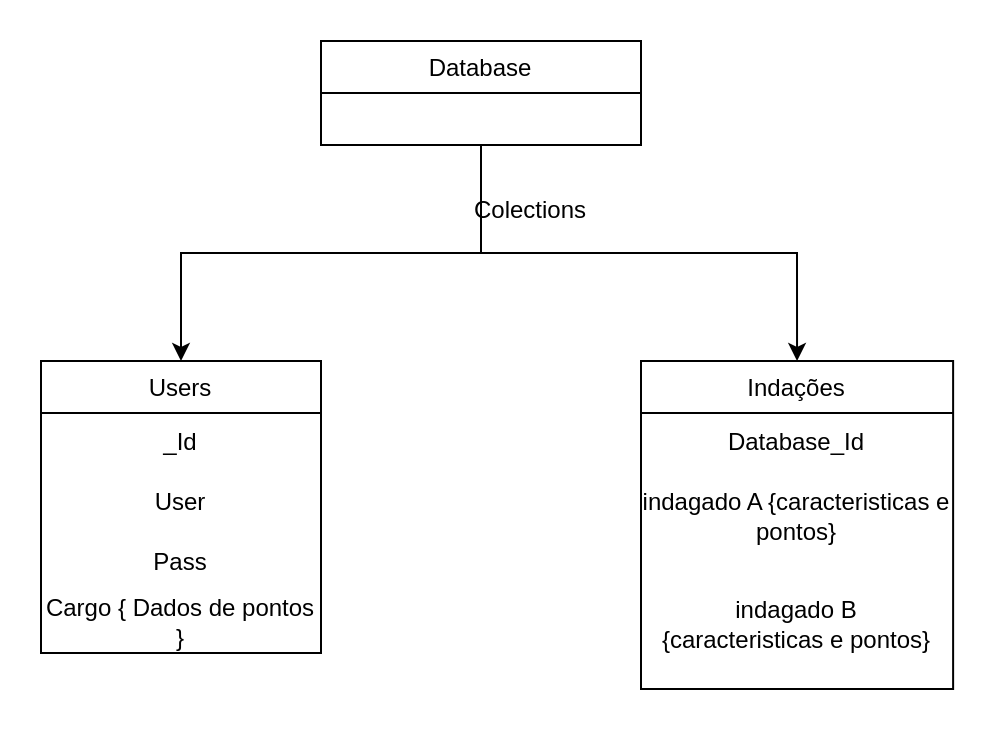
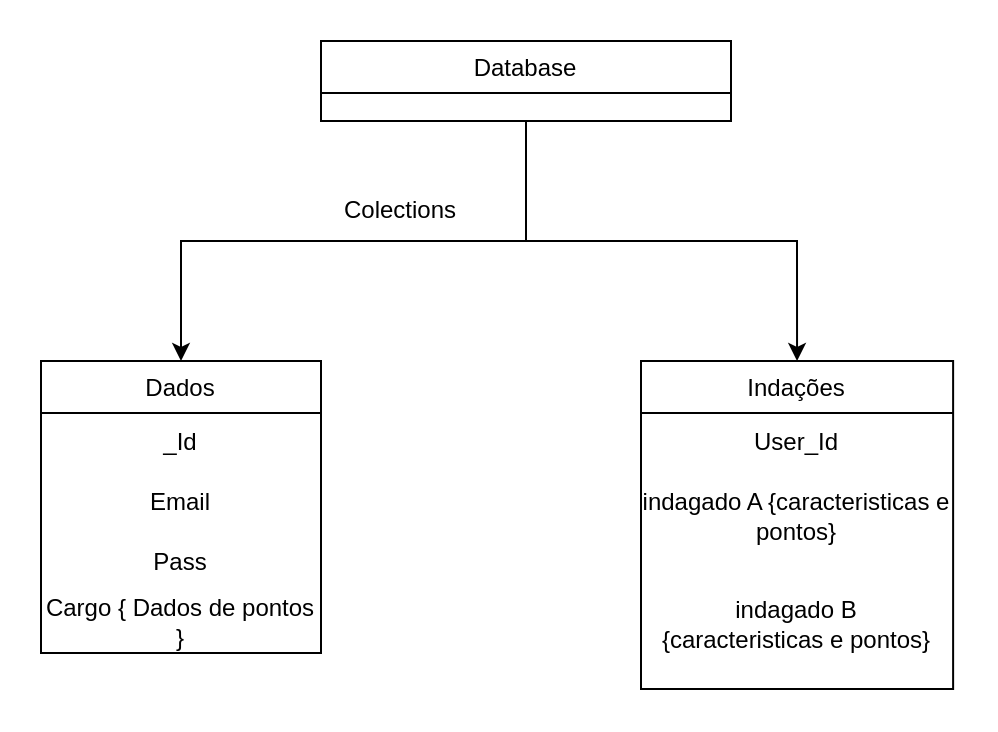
  <mxCell id="0" />
  <mxCell id="1" parent="0" />
  <mxCell id="2" style="edgeStyle=orthogonalEdgeStyle;rounded=0;orthogonalLoop=1;jettySize=auto;html=1;exitX=0.5;exitY=1;exitDx=0;exitDy=0;entryX=0.5;entryY=0;entryDx=0;entryDy=0;" edge="1" parent="1" source="4" target="9"><mxGeometry relative="1" as="geometry" /></mxCell>
  <mxCell id="3" style="edgeStyle=orthogonalEdgeStyle;rounded=0;orthogonalLoop=1;jettySize=auto;html=1;exitX=0.5;exitY=1;exitDx=0;exitDy=0;entryX=0.5;entryY=0;entryDx=0;entryDy=0;" edge="1" parent="1" source="4" target="5"><mxGeometry relative="1" as="geometry" /></mxCell>
- <mxCell id="4" value="Database" style="swimlane;fontStyle=0;childLayout=stackLayout;horizontal=1;startSize=26;fillColor=none;horizontalStack=0;resizeParent=1;resizeParentMax=0;resizeLast=0;collapsible=1;marginBottom=0;" vertex="1" parent="1"><mxGeometry x="160" y="20" width="160" height="52" as="geometry" /></mxCell>
+ <mxCell id="4" value="Database" style="swimlane;fontStyle=0;childLayout=stackLayout;horizontal=1;startSize=26;fillColor=none;horizontalStack=0;resizeParent=1;resizeParentMax=0;resizeLast=0;collapsible=1;marginBottom=0;" vertex="1" parent="1"><mxGeometry x="160" y="20" width="205" height="40" as="geometry" /></mxCell>
  <mxCell id="5" value="Indações" style="swimlane;fontStyle=0;childLayout=stackLayout;horizontal=1;startSize=26;fillColor=none;horizontalStack=0;resizeParent=1;resizeParentMax=0;resizeLast=0;collapsible=1;marginBottom=0;swimlaneLine=1;glass=0;sketch=0;shadow=0;rounded=0;aspect=fixed;" vertex="1" parent="1"><mxGeometry x="320" y="180" width="156.06" height="164" as="geometry" /></mxCell>
- <mxCell id="6" value="Database_Id" style="text;html=1;strokeColor=none;fillColor=none;align=center;verticalAlign=middle;whiteSpace=wrap;rounded=0;" vertex="1" parent="5"><mxGeometry y="26" width="156.06" height="30" as="geometry" /></mxCell>
+ <mxCell id="6" value="User_Id" style="text;html=1;strokeColor=none;fillColor=none;align=center;verticalAlign=middle;whiteSpace=wrap;rounded=0;" vertex="1" parent="5"><mxGeometry y="26" width="156.06" height="30" as="geometry" /></mxCell>
  <mxCell id="7" value="indagado A {caracteristicas e pontos}" style="text;html=1;strokeColor=none;fillColor=none;align=center;verticalAlign=middle;whiteSpace=wrap;rounded=0;" vertex="1" parent="5"><mxGeometry y="56" width="156.06" height="44" as="geometry" /></mxCell>
  <mxCell id="8" value="indagado B&lt;br&gt;{caracteristicas e pontos}" style="text;html=1;strokeColor=none;fillColor=none;align=center;verticalAlign=middle;whiteSpace=wrap;rounded=0;" vertex="1" parent="5"><mxGeometry y="100" width="156.06" height="64" as="geometry" /></mxCell>
- <mxCell id="9" value="Users" style="swimlane;fontStyle=0;childLayout=stackLayout;horizontal=1;startSize=26;fillColor=none;horizontalStack=0;resizeParent=1;resizeParentMax=0;resizeLast=0;collapsible=1;marginBottom=0;" vertex="1" parent="1"><mxGeometry x="20" y="180" width="140" height="146" as="geometry" /></mxCell>
+ <mxCell id="9" value="Dados" style="swimlane;fontStyle=0;childLayout=stackLayout;horizontal=1;startSize=26;fillColor=none;horizontalStack=0;resizeParent=1;resizeParentMax=0;resizeLast=0;collapsible=1;marginBottom=0;" vertex="1" parent="1"><mxGeometry x="20" y="180" width="140" height="146" as="geometry" /></mxCell>
  <mxCell id="10" value="_Id" style="text;html=1;strokeColor=none;fillColor=none;align=center;verticalAlign=middle;whiteSpace=wrap;rounded=0;" vertex="1" parent="9"><mxGeometry y="26" width="140" height="30" as="geometry" /></mxCell>
- <mxCell id="11" value="User" style="text;html=1;strokeColor=none;fillColor=none;align=center;verticalAlign=middle;whiteSpace=wrap;rounded=0;" vertex="1" parent="9"><mxGeometry y="56" width="140" height="30" as="geometry" /></mxCell>
+ <mxCell id="11" value="Email" style="text;html=1;strokeColor=none;fillColor=none;align=center;verticalAlign=middle;whiteSpace=wrap;rounded=0;" vertex="1" parent="9"><mxGeometry y="56" width="140" height="30" as="geometry" /></mxCell>
  <mxCell id="12" value="Pass" style="text;html=1;strokeColor=none;fillColor=none;align=center;verticalAlign=middle;whiteSpace=wrap;rounded=0;" vertex="1" parent="9"><mxGeometry y="86" width="140" height="30" as="geometry" /></mxCell>
  <mxCell id="13" value="Cargo { Dados de pontos }" style="text;html=1;strokeColor=none;fillColor=none;align=center;verticalAlign=middle;whiteSpace=wrap;rounded=0;" vertex="1" parent="9"><mxGeometry y="116" width="140" height="30" as="geometry" /></mxCell>
- <mxCell id="14" value="Colections" style="text;html=1;strokeColor=none;fillColor=none;align=center;verticalAlign=middle;whiteSpace=wrap;rounded=0;" vertex="1" parent="1"><mxGeometry x="235" y="90" width="60" height="30" as="geometry" /></mxCell>
+ <mxCell id="14" value="Colections" style="text;html=1;strokeColor=none;fillColor=none;align=center;verticalAlign=middle;whiteSpace=wrap;rounded=0;" vertex="1" parent="1"><mxGeometry x="170" y="90" width="60" height="30" as="geometry" /></mxCell>
